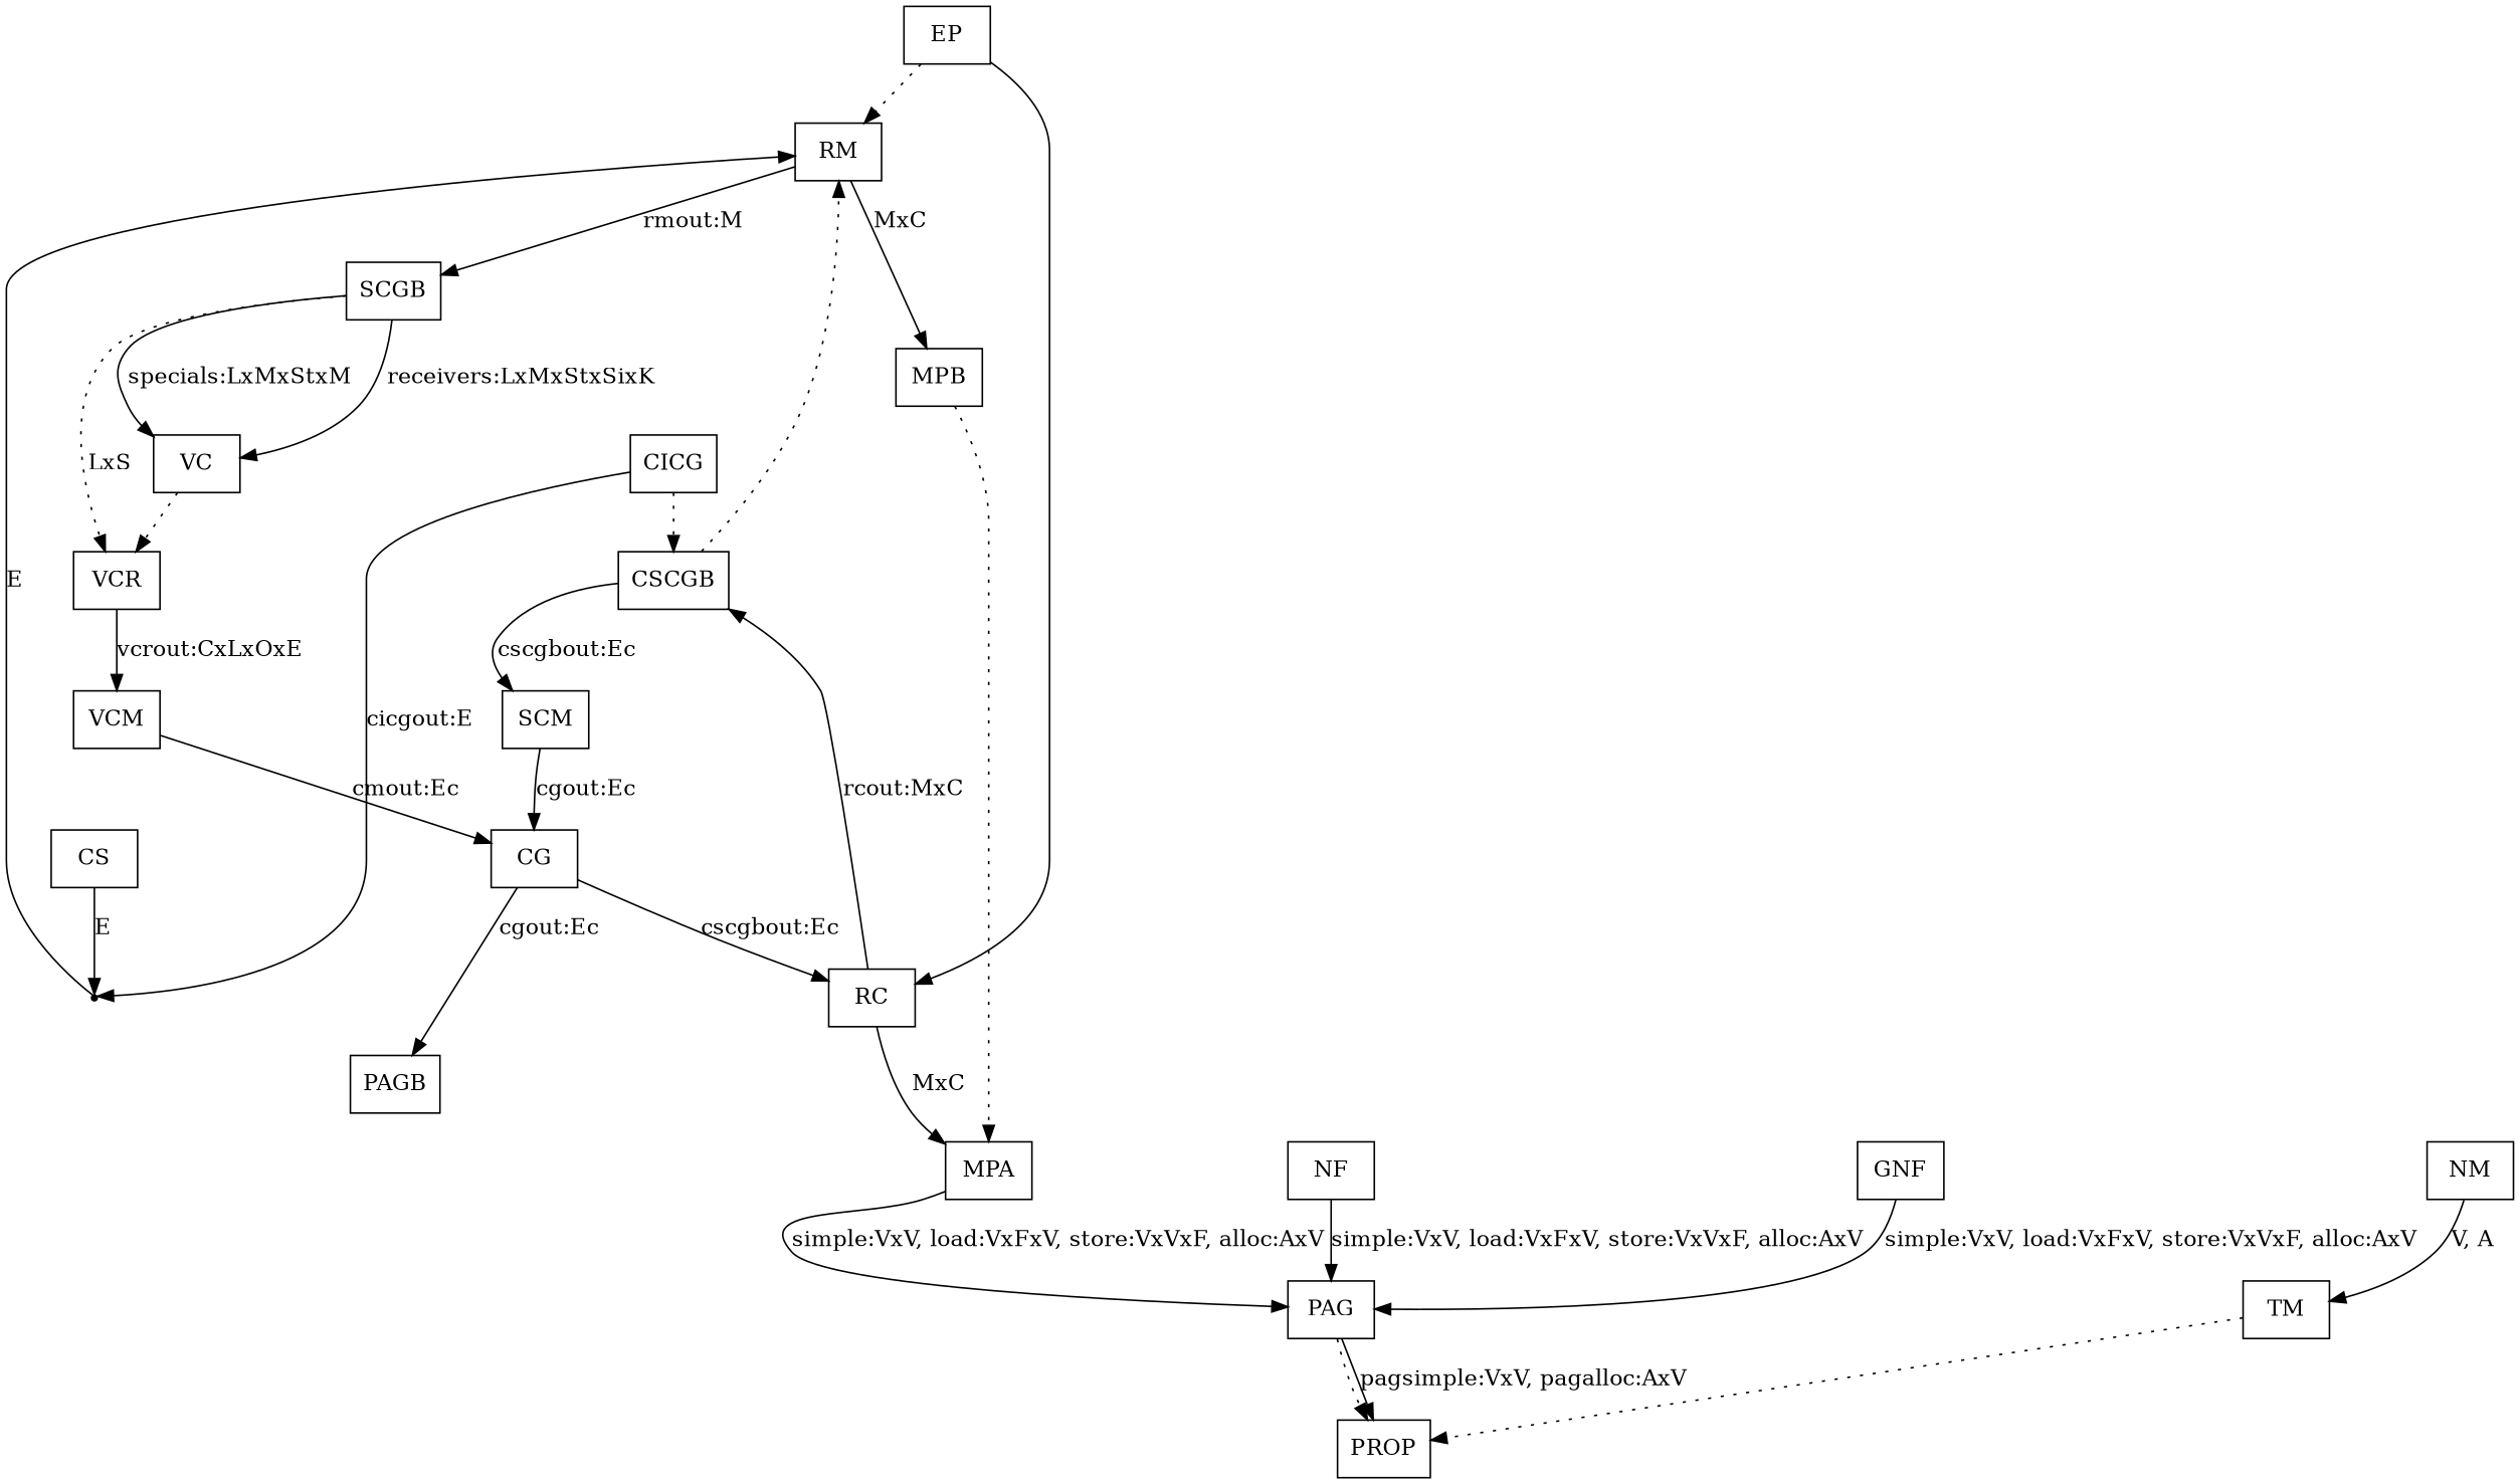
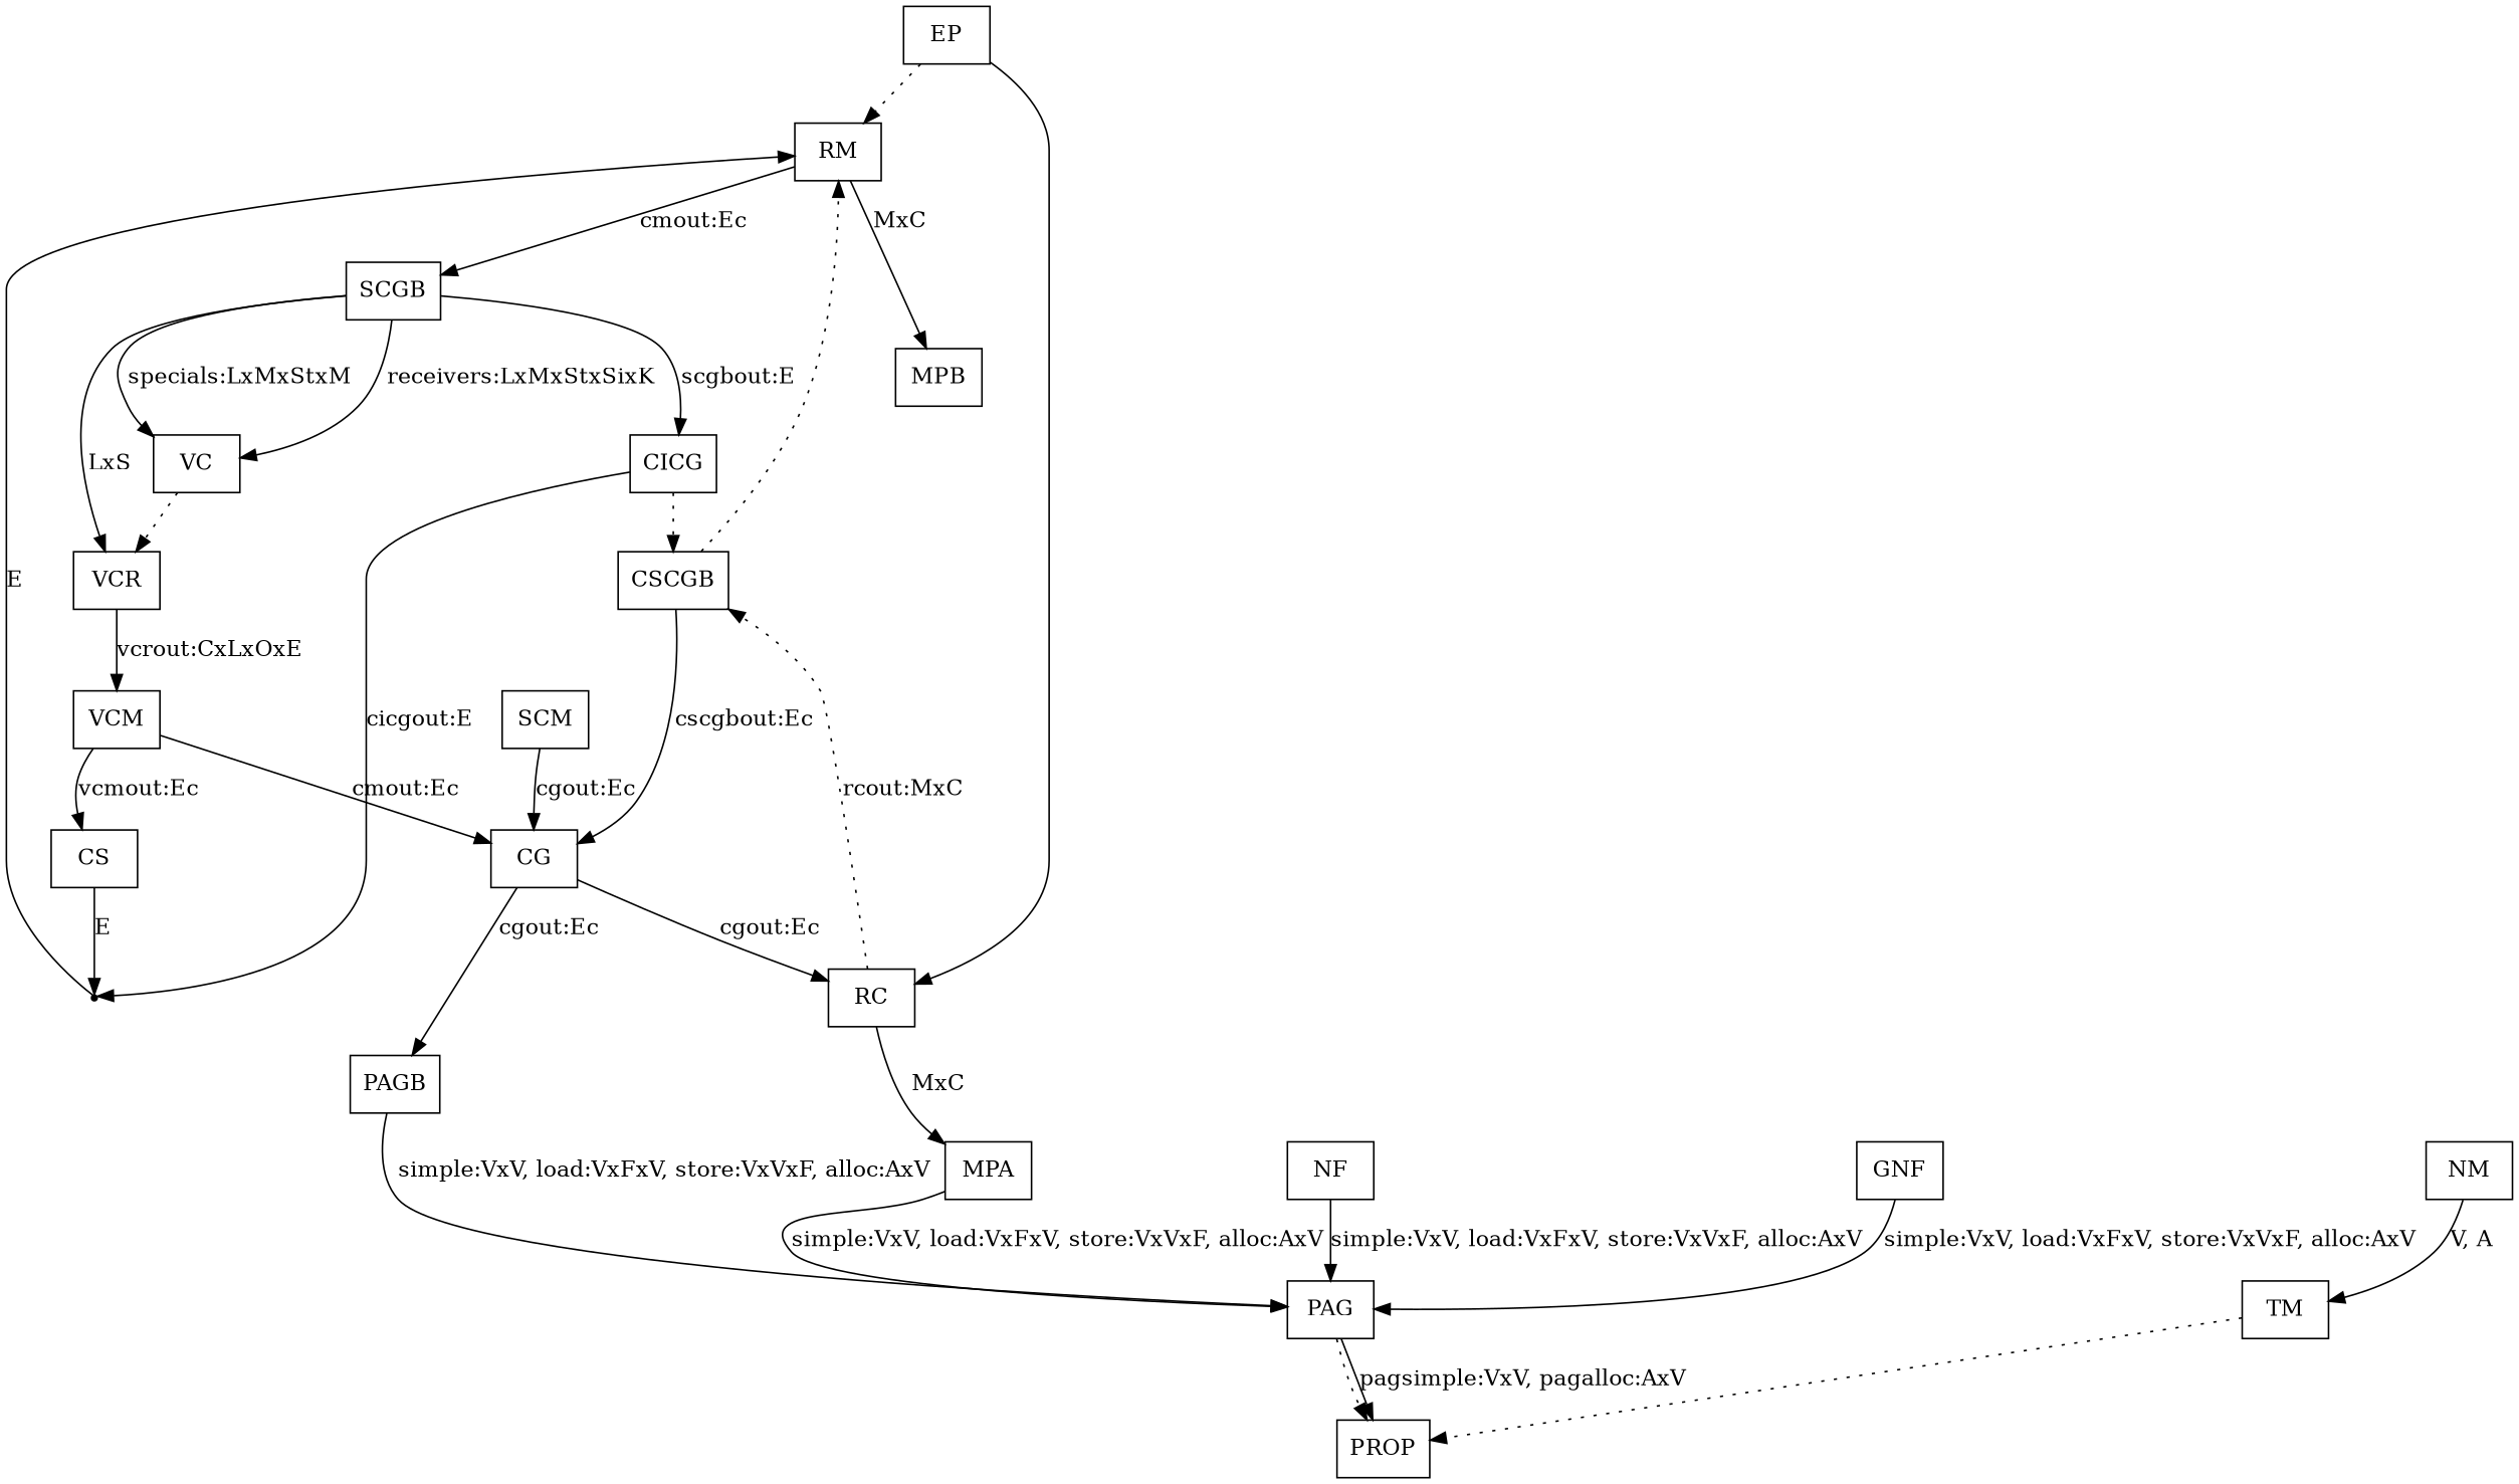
  digraph {
    mclimit=10.0
    nslimit=10.0
    node [shape=box]
    EP
    RM
    RC
    SCGB
    MPB
    CSCGB
    MPA
    CICG
    VCR
    VC
    SCM
    PAG
    A2 [shape=point]
    VCM
    CG
    PAGB
    CS
    PROP
    NF
    GNF
    NM
    TM
    EP -> RM [style=dotted]
    EP -> RC [style=solid]
-   RM -> SCGB [label="rmout:M"]
+   RM -> SCGB [label="cmout:Ec"]
    RM -> MPB [label=MxC]
-   RC -> CSCGB [label="rcout:MxC"]
+   RC -> CSCGB [label="rcout:MxC" style=dotted]
    RC -> MPA [label=MxC]
-   SCGB -> VCR [label=LxS style=dotted]
+   SCGB -> CICG [label="scgbout:E"]
+   SCGB -> VCR [label=LxS]
    SCGB -> VC [label="receivers:LxMxStxSixK"]
    SCGB -> VC [label="specials:LxMxStxM"]
-   MPB -> MPA [style=dotted]
    CSCGB -> RM [style=dotted]
-   CSCGB -> SCM [label="cscgbout:Ec"]
+   CSCGB -> CG [label="cscgbout:Ec"]
    MPA -> PAG [label="simple:VxV, load:VxFxV, store:VxVxF, alloc:AxV"]
    CICG -> CSCGB [style=dotted]
    CICG -> A2 [label="cicgout:E"]
    VCR -> VCM [label="vcrout:CxLxOxE"]
    VC -> VCR [style=dotted]
    SCM -> CG [label="cgout:Ec"]
    PAG -> PROP [label="pagsimple:VxV, pagalloc:AxV"]
    PAG -> PROP [style=dotted]
    A2 -> RM [label=E]
    VCM -> CG [label="cmout:Ec"]
-   CG -> RC [label="cscgbout:Ec"]
+   VCM -> CS [label="vcmout:Ec"]
+   CG -> RC [label="cgout:Ec"]
    CG -> PAGB [label="cgout:Ec"]
+   PAGB -> PAG [label="simple:VxV, load:VxFxV, store:VxVxF, alloc:AxV"]
    CS -> A2 [label=E]
    NF -> PAG [label="simple:VxV, load:VxFxV, store:VxVxF, alloc:AxV"]
    GNF -> PAG [label="simple:VxV, load:VxFxV, store:VxVxF, alloc:AxV"]
    NM -> TM [label="V, A"]
    TM -> PROP [style=dotted]
  }
